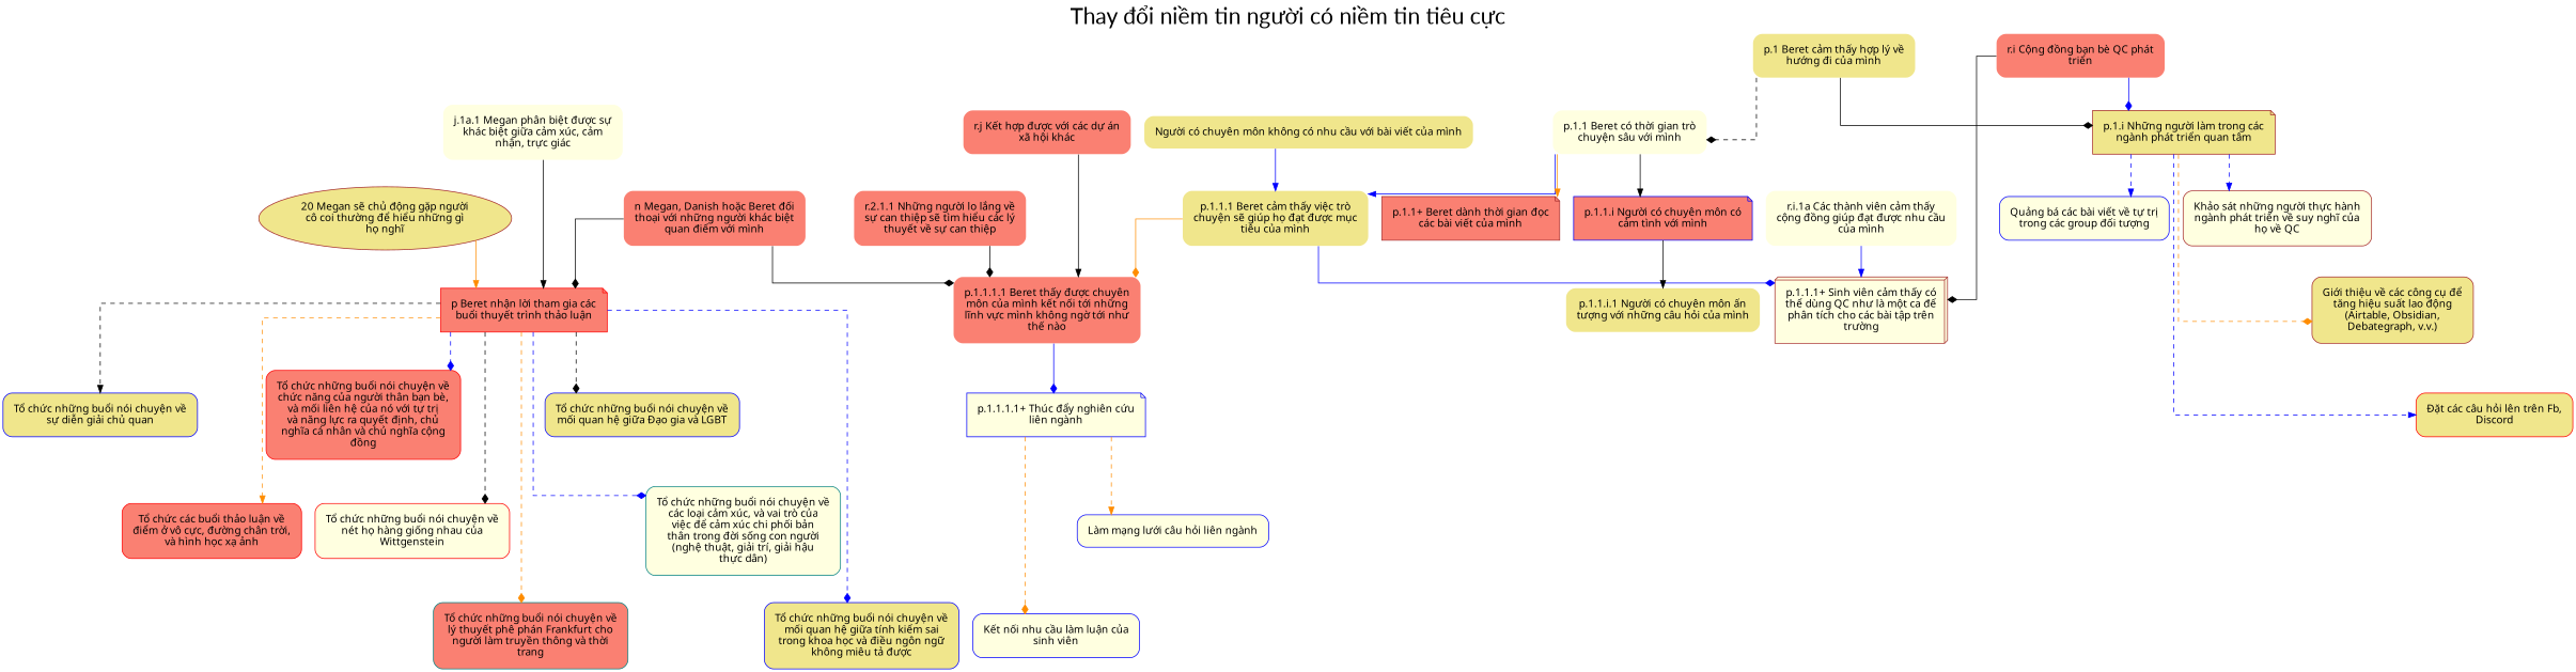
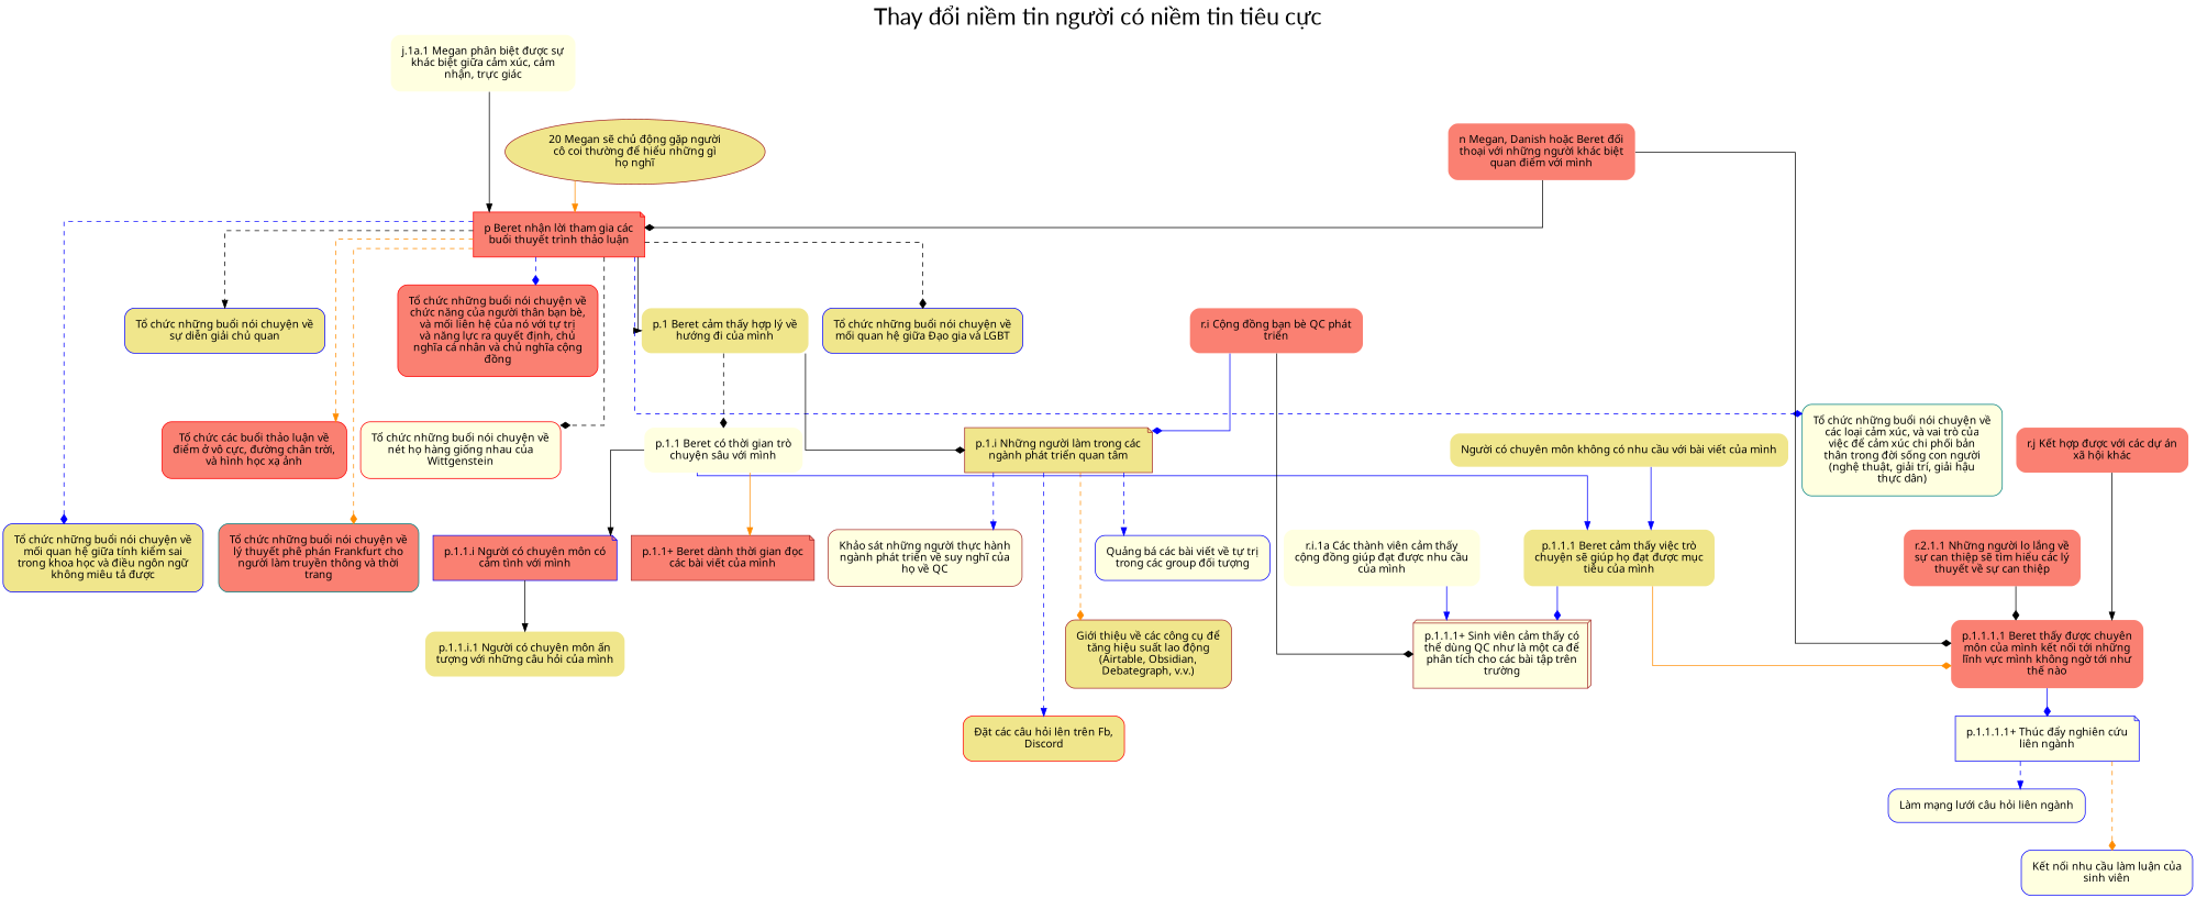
  digraph {
    fontname=Lato
    fontsize=30
    label="Thay đổi niềm tin người có niềm tin tiêu cực"
    labelloc=t
    splines=ortho
    style=rounded
    node [color=blue fillcolor=khaki fontname="SVN-Avo" margin=0.2 shape=polygon style="filled, rounded"]
    edge [arrowhead=diamond color=black penwidth=1]
    n1 [color=brown label="20 Megan sẽ chủ động gặp người\ncô coi thường để hiểu những gì\nhọ nghĩ" margin=0.1 shape=oval]
    n2 [color=red fillcolor=salmon label="p Beret nhận lời tham gia các\nbuổi thuyết trình thảo luận" shape=note style=filled]
    n3 [color=teal label="p.1 Beret cảm thấy hợp lý về\nhướng đi của mình" shape=plaintext]
    n4 [color=red fillcolor=salmon label="Tổ chức những buổi nói chuyện về\nchức năng của người thân bạn bè,\nvà mối liên hệ của nó với tự trị\nvà năng lực ra quyết định, chủ\nnghĩa cá nhân và chủ nghĩa cộng\nđồng"]
    n5 [color=red fillcolor=lightyellow label="Tổ chức những buổi nói chuyện về\nnét họ hàng giống nhau của\nWittgenstein"]
    n6 [color=teal fillcolor=salmon label="Tổ chức những buổi nói chuyện về\nlý thuyết phê phán Frankfurt cho\nngười làm truyền thông và thời\ntrang"]
    n7 [label="Tổ chức những buổi nói chuyện về\nmối quan hệ giữa Đạo gia và LGBT"]
    n8 [color=teal fillcolor=lightyellow label="Tổ chức những buổi nói chuyện về\ncác loại cảm xúc, và vai trò của\nviệc để cảm xúc chi phối bản\nthân trong đời sống con người\n(nghệ thuật, giải trí, giải hậu\nthực dân)"]
    n9 [label="Tổ chức những buổi nói chuyện về\nmối quan hệ giữa tính kiểm sai\ntrong khoa học và điều ngôn ngữ\nkhông miêu tả được"]
    n10 [label="Tổ chức những buổi nói chuyện về\nsự diễn giải chủ quan"]
    n11 [color=red fillcolor=salmon label="Tổ chức các buổi thảo luận về\nđiểm ở vô cực, đường chân trời,\nvà hình học xạ ảnh"]
    n12 [color=brown label="p.1.i Những người làm trong các\nngành phát triển quan tâm" shape=note style=filled]
    n13 [color=brown fillcolor=lightyellow label="p.1.1 Beret có thời gian trò\nchuyện sâu với mình" shape=plaintext]
    n14 [color=red label="p.1.1.1 Beret cảm thấy việc trò\nchuyện sẽ giúp họ đạt được mục\ntiêu của mình" shape=plaintext]
    n15 [color=red fillcolor=salmon label="p.1.1.1.1 Beret thấy được chuyên\nmôn của mình kết nối tới những\nlĩnh vực mình không ngờ tới như\nthế nào" shape=plaintext]
    n16 [color=brown fillcolor=lightyellow label="p.1.1.1+ Sinh viên cảm thấy có\nthể dùng QC như là một ca để\nphân tích cho các bài tập trên\ntrường" shape=box3d]
    n17 [fillcolor=lightyellow label="p.1.1.1.1+ Thúc đẩy nghiên cứu\nliên ngành" shape=note]
    n18 [fillcolor=lightyellow label="Làm mạng lưới câu hỏi liên ngành"]
    n19 [fillcolor=lightyellow label="Kết nối nhu cầu làm luận của\nsinh viên"]
    n20 [color=brown fillcolor=salmon label="r.i Cộng đồng bạn bè QC phát\ntriển" shape=plaintext]
    n21 [color=brown fillcolor=lightyellow label="Khảo sát những người thực hành\nngành phát triển về suy nghĩ của\nhọ về QC"]
    n22 [color=brown label="Giới thiệu về các công cụ để\ntăng hiệu suất lao động\n(Airtable, Obsidian,\nDebategraph, v.v.)"]
    n23 [color=red label="Đặt các câu hỏi lên trên Fb,\nDiscord"]
    n24 [fillcolor=lightyellow label="Quảng bá các bài viết về tự trị\ntrong các group đối tượng"]
    n25 [color=red fillcolor=lightyellow label="r.i.1a Các thành viên cảm thấy\ncộng đồng giúp đạt được nhu cầu\ncủa mình" shape=plaintext]
    n26 [fillcolor=salmon label="r.2.1.1 Những người lo lắng về\nsự can thiệp sẽ tìm hiểu các lý\nthuyết về sự can thiệp" shape=plaintext]
    n27 [label="p.1.1.i.1 Người có chuyên môn ấn\ntượng với những câu hỏi của mình" shape=plaintext]
    n28 [color=brown fillcolor=salmon label="p.1.1+ Beret dành thời gian đọc\ncác bài viết của mình" shape=note]
    n29 [fillcolor=salmon label="p.1.1.i Người có chuyên môn có\ncảm tình với mình" shape=note style=filled]
    n30 [color=teal fillcolor=salmon label="r.j Kết hợp được với các dự án\nxã hội khác" shape=plaintext]
    n31 [color=red fillcolor=salmon label="n Megan, Danish hoặc Beret đối\nthoại với những người khác biệt\nquan điểm với mình" shape=plaintext]
    n32 [fillcolor=lightyellow label="j.1a.1 Megan phân biệt được sự\nkhác biệt giữa cảm xúc, cảm\nnhận, trực giác" shape=plaintext]
    "Người có chuyên môn không có nhu cầu với bài viết của mình" [shape=plaintext]
    n1 -> n2 [arrowhead=normal color=darkorange minlen=1]
+   n2 -> n3 [arrowhead=normal]
    n2 -> n4 [color=blue minlen=1 style=dashed]
    n2 -> n5 [minlen=2 style=dashed]
    n2 -> n6 [color=darkorange minlen=3 style=dashed]
    n2 -> n7 [minlen=1 style=dashed]
    n2 -> n8 [color=blue minlen=2 style=dashed]
    n2 -> n9 [color=blue minlen=3 style=dashed]
    n2 -> n10 [arrowhead=normal minlen=1 style=dashed]
    n2 -> n11 [arrowhead=normal color=darkorange minlen=2 style=dashed]
    n3 -> n12
    n3 -> n13 [style=dashed]
    n12 -> n21 [arrowhead=normal color=blue minlen=1 style=dashed]
    n12 -> n22 [color=darkorange minlen=2 style=dashed]
    n12 -> n23 [arrowhead=normal color=blue minlen=3 style=dashed]
    n12 -> n24 [arrowhead=normal color=blue minlen=1 style=dashed]
    n13 -> n14 [arrowhead=normal color=blue]
    n13 -> n28 [arrowhead=normal color=darkorange minlen=1]
    n13 -> n29 [arrowhead=normal]
    n14 -> n15 [color=darkorange]
    n14 -> n16 [color=blue]
    n15 -> n17 [color=blue]
-   n17 -> n18 [arrowhead=normal color=darkorange minlen=1 style=dashed]
+   n17 -> n18 [arrowhead=normal color=blue minlen=1 style=dashed]
    n17 -> n19 [color=darkorange minlen=2 style=dashed]
    n20 -> n12 [color=blue]
    n20 -> n16
    n25 -> n16 [arrowhead=normal color=blue minlen=1]
    n26 -> n15 [minlen=1]
    n29 -> n27 [arrowhead=normal minlen=1]
    n30 -> n15 [arrowhead=normal minlen=2]
    n31 -> n2
    n31 -> n15
    n32 -> n2 [arrowhead=normal minlen=2]
    "Người có chuyên môn không có nhu cầu với bài viết của mình" -> n14 [arrowhead=normal color=blue minlen=1]
  }
